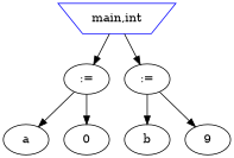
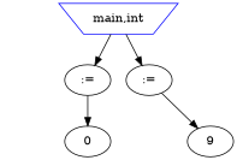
  digraph {
    n1 [color=blue label="main,int" shape=invtrapezium]
    n2 [label=":="]
    n3 [label=":="]
-   n4 [label=a]
    n5 [label=0]
-   n6 [label=b]
    n7 [label=9]
    n1 -> n2
    n1 -> n3
-   n2 -> n4
    n2 -> n5
-   n3 -> n6
    n3 -> n7
  }
